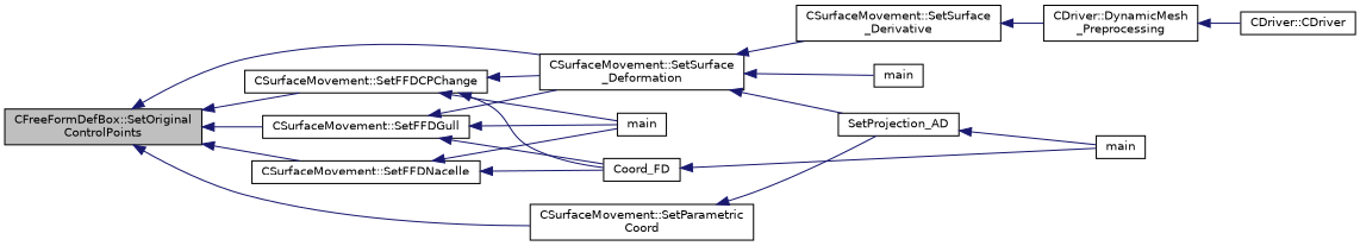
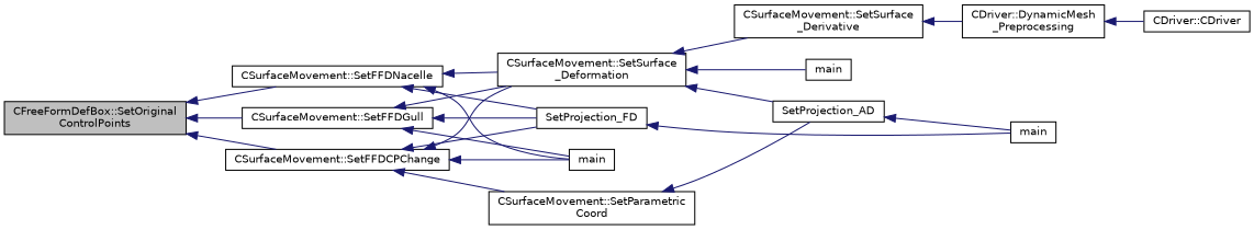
  digraph {
    rankdir=LR
    node [color=black fillcolor=white fontname=Helvetica fontsize=10 shape=record style=filled]
    edge [color=midnightblue dir=back fontname=Helvetica fontsize=10 labelfontname=Helvetica labelfontsize=10 style=solid]
    n1 [fillcolor=grey75 fontcolor=black height=0.2 label="CFreeFormDefBox::SetOriginal\lControlPoints" width=0.4]
    n2 [height=0.2 label="CSurfaceMovement::SetParametric\lCoord" width=0.4]
    n3 [height=0.2 label="CSurfaceMovement::SetFFDCPChange" width=0.4]
    n4 [height=0.2 label="CSurfaceMovement::SetFFDGull" width=0.4]
    n5 [height=0.2 label="CSurfaceMovement::SetFFDNacelle" width=0.4]
    n6 [height=0.2 label=SetProjection_AD width=0.4]
    n7 [height=0.2 label="CSurfaceMovement::SetSurface\l_Deformation" width=0.4]
-   n8 [height=0.2 label=Coord_FD width=0.4]
+   n8 [height=0.2 label=SetProjection_FD width=0.4]
    n9 [height=0.2 label=main width=0.4]
    n10 [height=0.2 label="CSurfaceMovement::SetSurface\l_Derivative" width=0.4]
    n11 [height=0.2 label=main width=0.4]
    n12 [height=0.2 label="CDriver::DynamicMesh\l_Preprocessing" width=0.4]
    n13 [height=0.2 label=main width=0.4]
    n14 [height=0.2 label="CDriver::CDriver" width=0.4]
-   n1 -> n2
+   n3 -> n2
    n1 -> n3
    n1 -> n4
    n1 -> n5
    n2 -> n6
    n3 -> n7
    n3 -> n8
    n3 -> n9
    n4 -> n7
    n4 -> n8
    n4 -> n9
-   n1 -> n7
+   n5 -> n7
    n5 -> n8
    n5 -> n9
    n6 -> n13
    n7 -> n6
    n7 -> n10
    n7 -> n11
    n8 -> n13
    n10 -> n12
    n12 -> n14
  }
